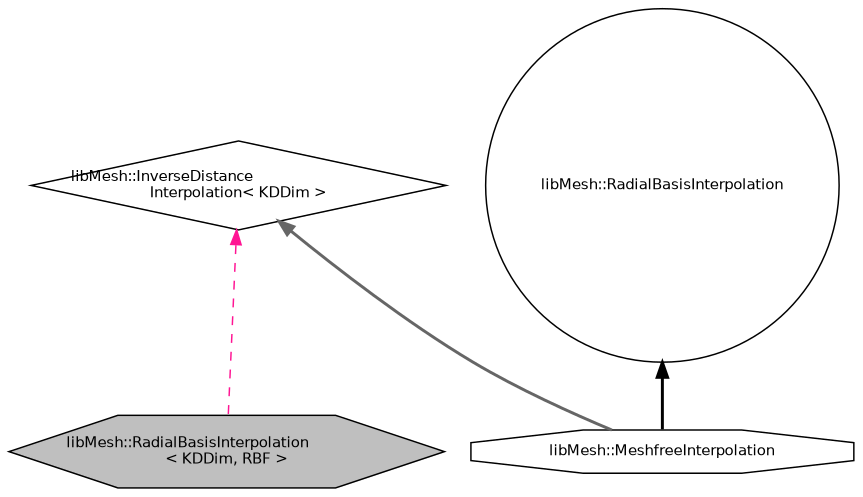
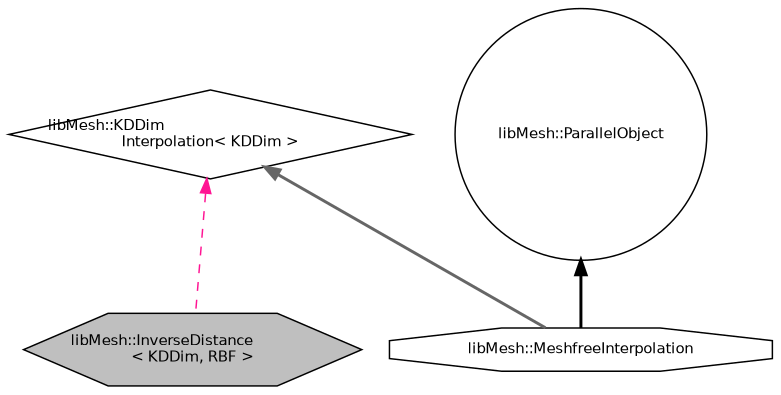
  digraph {
    node [color=black fillcolor=white fontname=Helvetica fontsize=10 style=filled]
    edge [dir=back fontname=Helvetica fontsize=10 labelfontname=Helvetica labelfontsize=10 style=bold]
-   n1 [fillcolor=grey75 fontcolor=black height=0.2 label="libMesh::RadialBasisInterpolation\l\< KDDim, RBF \>" shape=hexagon width=0.4]
-   n2 [height=0.2 label="libMesh::InverseDistance\lInterpolation\< KDDim \>" shape=diamond width=0.4]
+   n1 [fillcolor=grey75 fontcolor=black height=0.2 label="libMesh::InverseDistance\l\< KDDim, RBF \>" shape=hexagon width=0.4]
+   n2 [height=0.2 label="libMesh::KDDim\lInterpolation\< KDDim \>" shape=diamond width=0.4]
    n3 [height=0.2 label="libMesh::MeshfreeInterpolation" shape=octagon width=0.4]
-   n4 [height=0.2 label="libMesh::RadialBasisInterpolation" shape=circle width=0.4]
+   n4 [height=0.2 label="libMesh::ParallelObject" shape=circle width=0.4]
    n2 -> n1 [color=deeppink style=dashed]
    n2 -> n3 [color=gray40]
    n4 -> n3 [color=black]
  }
